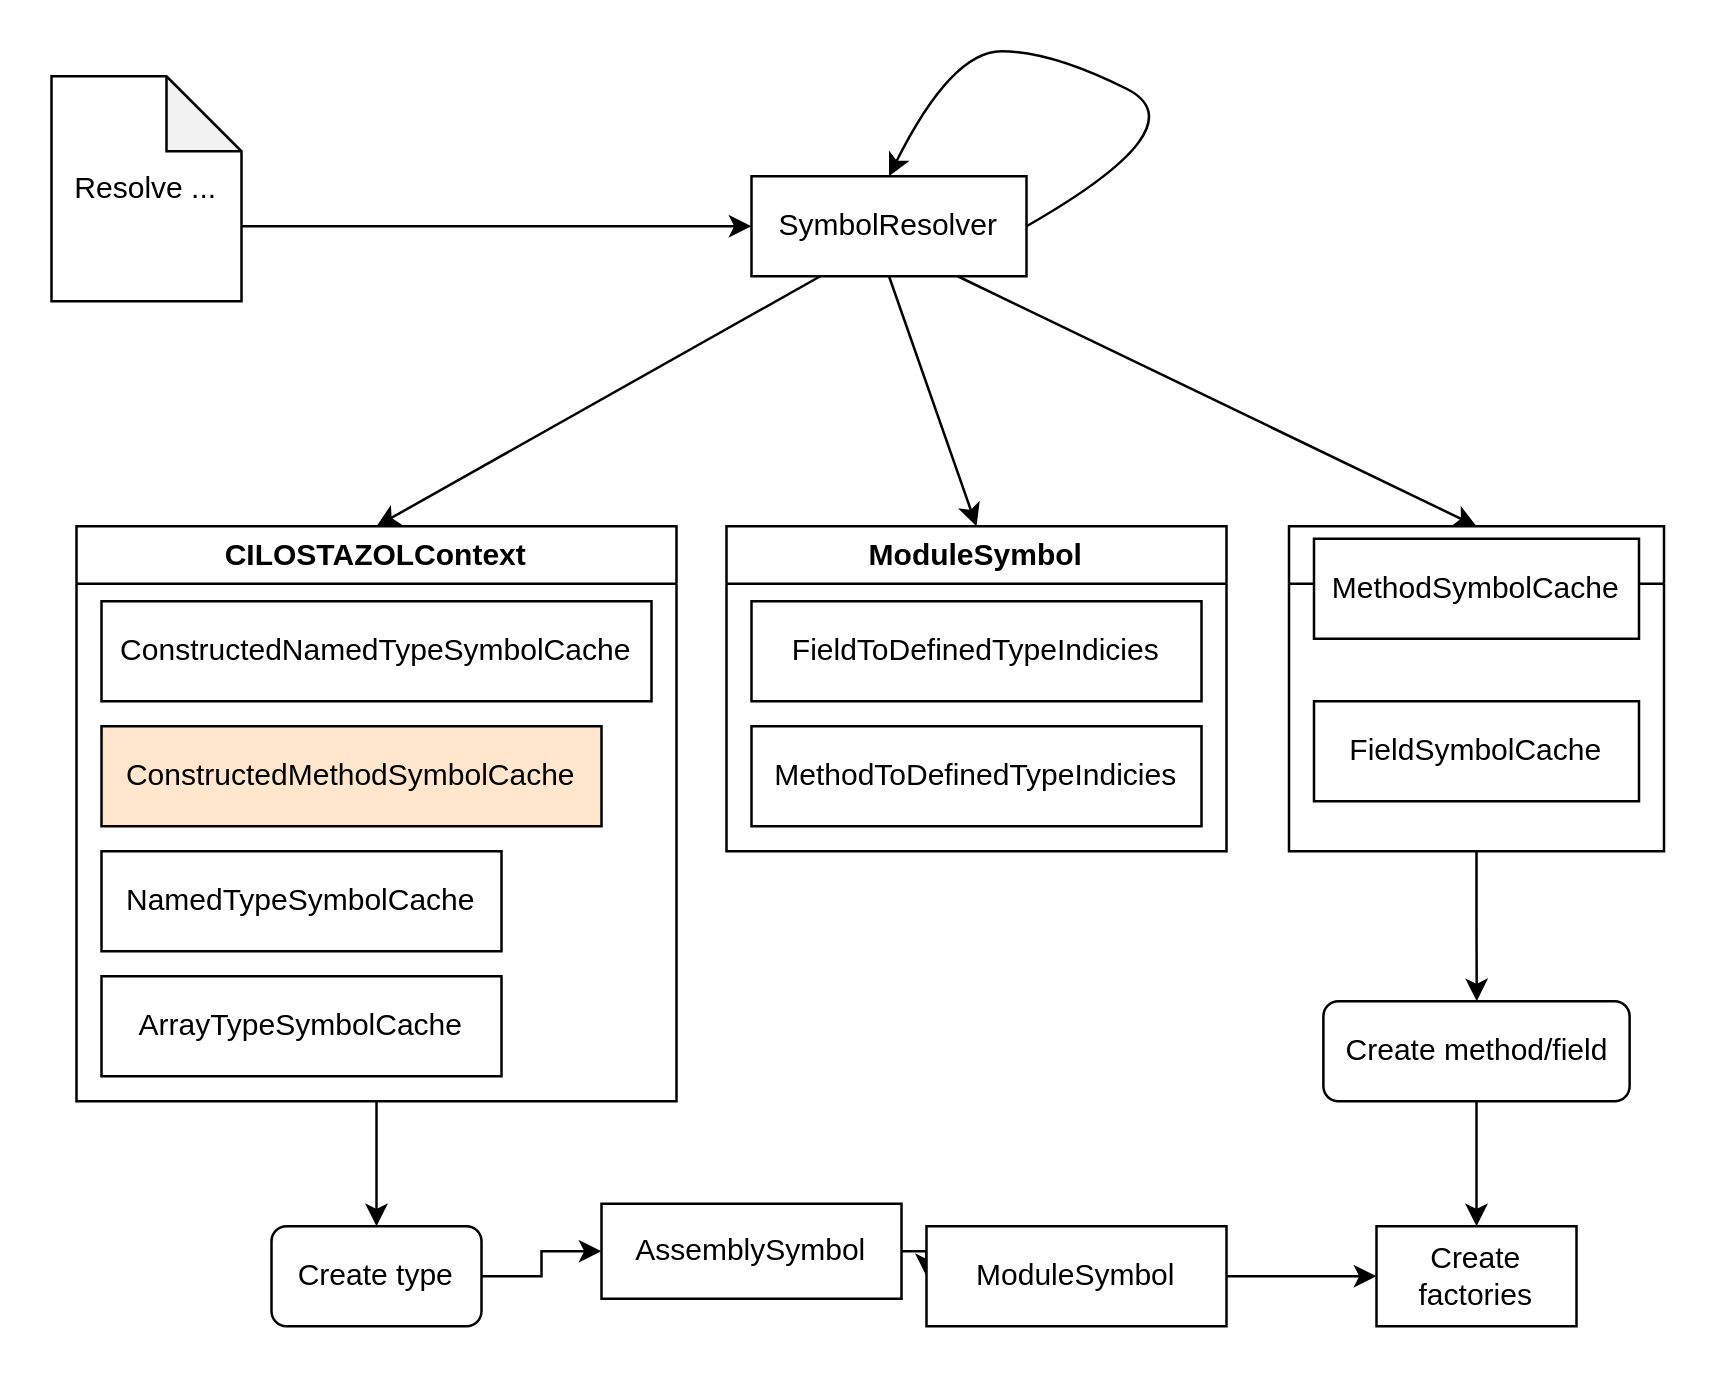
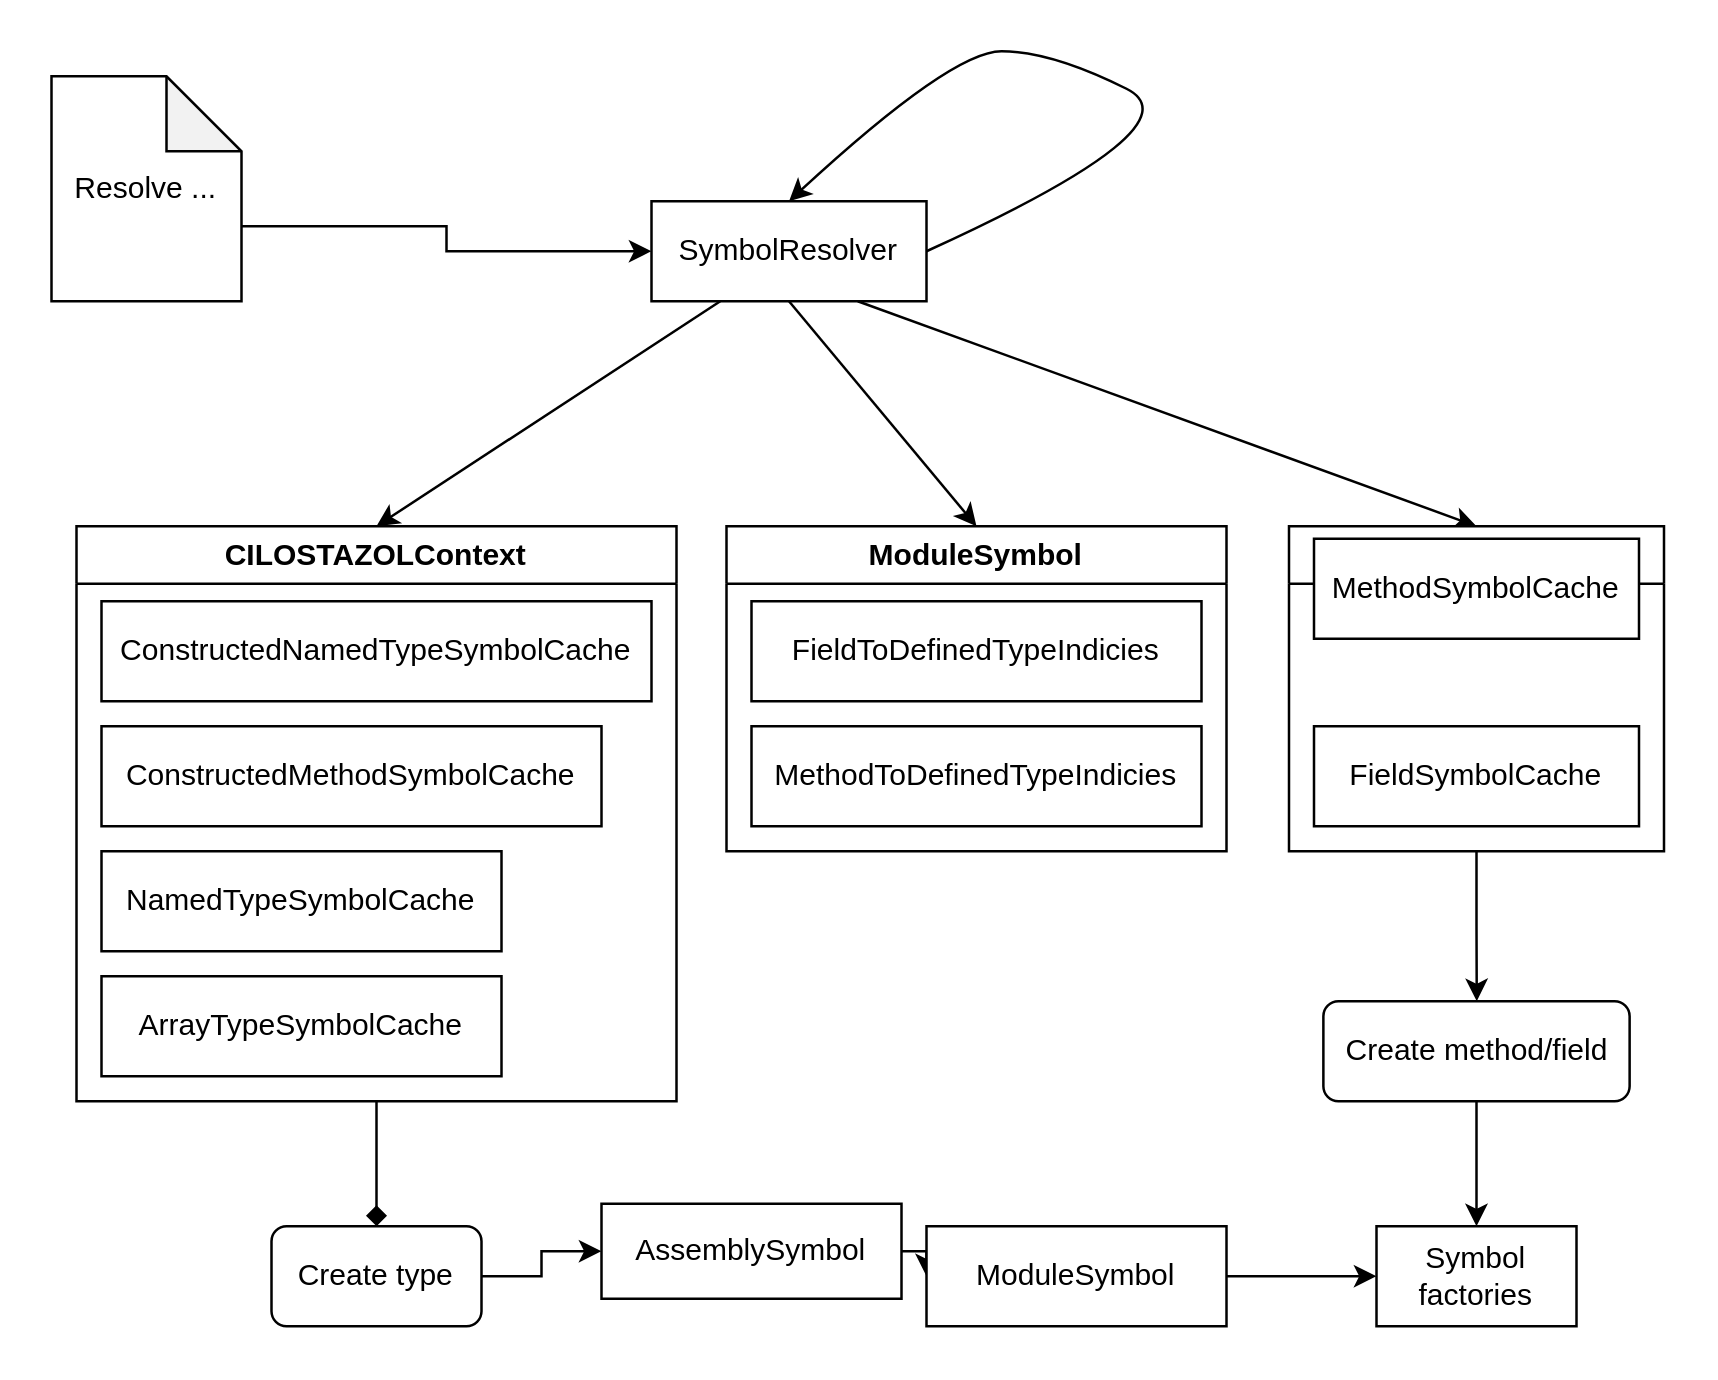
  <mxCell id="0" />
  <mxCell id="1" parent="0" />
  <mxCell id="2" style="rounded=0;orthogonalLoop=1;jettySize=auto;html=1;exitX=0.25;exitY=1;exitDx=0;exitDy=0;entryX=0.5;entryY=0;entryDx=0;entryDy=0;" edge="1" parent="1" source="5" target="17"><mxGeometry relative="1" as="geometry" /></mxCell>
  <mxCell id="3" style="rounded=0;orthogonalLoop=1;jettySize=auto;html=1;exitX=0.75;exitY=1;exitDx=0;exitDy=0;entryX=0.5;entryY=0;entryDx=0;entryDy=0;" edge="1" parent="1" source="5" target="6"><mxGeometry relative="1" as="geometry" /></mxCell>
  <mxCell id="4" style="rounded=0;orthogonalLoop=1;jettySize=auto;html=1;exitX=0.5;exitY=1;exitDx=0;exitDy=0;entryX=0.5;entryY=0;entryDx=0;entryDy=0;" edge="1" parent="1" source="5" target="9"><mxGeometry relative="1" as="geometry" /></mxCell>
- <mxCell id="5" value="SymbolResolver" style="rounded=0;whiteSpace=wrap;html=1;" vertex="1" parent="1"><mxGeometry x="300" y="70" width="110" height="40" as="geometry" /></mxCell>
+ <mxCell id="5" value="SymbolResolver" style="rounded=0;whiteSpace=wrap;html=1;" vertex="1" parent="1"><mxGeometry x="260" y="80" width="110" height="40" as="geometry" /></mxCell>
  <mxCell id="6" value="NamedTypeSymbol" style="swimlane;whiteSpace=wrap;html=1;" vertex="1" parent="1"><mxGeometry x="515" y="210" width="150" height="130" as="geometry" /></mxCell>
  <mxCell id="7" value="MethodSymbolCache" style="rounded=0;whiteSpace=wrap;html=1;" vertex="1" parent="6"><mxGeometry x="10" y="5" width="130" height="40" as="geometry" /></mxCell>
- <mxCell id="8" value="FieldSymbolCache" style="rounded=0;whiteSpace=wrap;html=1;" vertex="1" parent="6"><mxGeometry x="10" y="70" width="130" height="40" as="geometry" /></mxCell>
+ <mxCell id="8" value="FieldSymbolCache" style="rounded=0;whiteSpace=wrap;html=1;" vertex="1" parent="6"><mxGeometry x="10" y="80" width="130" height="40" as="geometry" /></mxCell>
  <mxCell id="9" value="ModuleSymbol" style="swimlane;whiteSpace=wrap;html=1;" vertex="1" parent="1"><mxGeometry x="290" y="210" width="200" height="130" as="geometry" /></mxCell>
  <mxCell id="10" value="FieldToDefinedTypeIndicies" style="rounded=0;whiteSpace=wrap;html=1;" vertex="1" parent="9"><mxGeometry x="10" y="30" width="180" height="40" as="geometry" /></mxCell>
  <mxCell id="11" value="MethodToDefinedTypeIndicies" style="rounded=0;whiteSpace=wrap;html=1;" vertex="1" parent="9"><mxGeometry x="10" y="80" width="180" height="40" as="geometry" /></mxCell>
  <mxCell id="12" style="edgeStyle=orthogonalEdgeStyle;rounded=0;orthogonalLoop=1;jettySize=auto;html=1;exitX=1;exitY=0.5;exitDx=0;exitDy=0;entryX=0;entryY=0.5;entryDx=0;entryDy=0;" edge="1" parent="1" source="13" target="28"><mxGeometry relative="1" as="geometry" /></mxCell>
  <mxCell id="13" value="Create type" style="rounded=1;whiteSpace=wrap;html=1;" vertex="1" parent="1"><mxGeometry x="108" y="490" width="84" height="40" as="geometry" /></mxCell>
  <mxCell id="14" style="edgeStyle=orthogonalEdgeStyle;rounded=0;orthogonalLoop=1;jettySize=auto;html=1;exitX=0.5;exitY=1;exitDx=0;exitDy=0;entryX=0.5;entryY=0;entryDx=0;entryDy=0;" edge="1" parent="1" source="15" target="25"><mxGeometry relative="1" as="geometry" /></mxCell>
  <mxCell id="15" value="Create method/field" style="rounded=1;whiteSpace=wrap;html=1;" vertex="1" parent="1"><mxGeometry x="528.75" y="400" width="122.5" height="40" as="geometry" /></mxCell>
- <mxCell id="16" style="edgeStyle=orthogonalEdgeStyle;rounded=0;orthogonalLoop=1;jettySize=auto;html=1;exitX=0.5;exitY=1;exitDx=0;exitDy=0;entryX=0.5;entryY=0;entryDx=0;entryDy=0;" edge="1" parent="1" source="17" target="13"><mxGeometry relative="1" as="geometry" /></mxCell>
+ <mxCell id="16" style="edgeStyle=orthogonalEdgeStyle;rounded=0;orthogonalLoop=1;jettySize=auto;html=1;exitX=0.5;exitY=1;exitDx=0;exitDy=0;entryX=0.5;entryY=0;entryDx=0;entryDy=0;endArrow=diamond;" edge="1" parent="1" source="17" target="13"><mxGeometry relative="1" as="geometry" /></mxCell>
  <mxCell id="17" value="CILOSTAZOLContext" style="swimlane;whiteSpace=wrap;html=1;" vertex="1" parent="1"><mxGeometry x="30" y="210" width="240" height="230" as="geometry" /></mxCell>
  <mxCell id="18" value="ConstructedNamedTypeSymbolCache" style="rounded=0;whiteSpace=wrap;html=1;" vertex="1" parent="17"><mxGeometry x="10" y="30" width="220" height="40" as="geometry" /></mxCell>
- <mxCell id="19" value="ConstructedMethodSymbolCache" style="rounded=0;whiteSpace=wrap;html=1;fillColor=#ffe6cc;" vertex="1" parent="17"><mxGeometry x="10" y="80" width="200" height="40" as="geometry" /></mxCell>
+ <mxCell id="19" value="ConstructedMethodSymbolCache" style="rounded=0;whiteSpace=wrap;html=1;" vertex="1" parent="17"><mxGeometry x="10" y="80" width="200" height="40" as="geometry" /></mxCell>
  <mxCell id="20" value="NamedTypeSymbolCache" style="rounded=0;whiteSpace=wrap;html=1;" vertex="1" parent="17"><mxGeometry x="10" y="130" width="160" height="40" as="geometry" /></mxCell>
  <mxCell id="21" value="ArrayTypeSymbolCache" style="rounded=0;whiteSpace=wrap;html=1;" vertex="1" parent="17"><mxGeometry x="10" y="180" width="160" height="40" as="geometry" /></mxCell>
  <mxCell id="22" style="edgeStyle=orthogonalEdgeStyle;rounded=0;orthogonalLoop=1;jettySize=auto;html=1;exitX=0;exitY=0;exitDx=76;exitDy=60;exitPerimeter=0;entryX=0;entryY=0.5;entryDx=0;entryDy=0;" edge="1" parent="1" source="23" target="5"><mxGeometry relative="1" as="geometry" /></mxCell>
  <mxCell id="23" value="Resolve ..." style="shape=note;whiteSpace=wrap;html=1;backgroundOutline=1;darkOpacity=0.05;" vertex="1" parent="1"><mxGeometry x="20" y="30" width="76" height="90" as="geometry" /></mxCell>
  <mxCell id="24" value="" style="curved=1;endArrow=classic;html=1;rounded=0;exitX=1;exitY=0.5;exitDx=0;exitDy=0;entryX=0.5;entryY=0;entryDx=0;entryDy=0;" edge="1" parent="1" source="5" target="5"><mxGeometry width="50" height="50" relative="1" as="geometry"><mxPoint x="480" y="120" as="sourcePoint" /><mxPoint x="620" y="110" as="targetPoint" /><Array as="points"><mxPoint x="480" y="50" /><mxPoint x="420" y="20" /><mxPoint x="380" y="20" /></Array></mxGeometry></mxCell>
- <mxCell id="25" value="Create factories" style="rounded=0;whiteSpace=wrap;html=1;" vertex="1" parent="1"><mxGeometry x="550" y="490" width="80" height="40" as="geometry" /></mxCell>
+ <mxCell id="25" value="Symbol factories" style="rounded=0;whiteSpace=wrap;html=1;" vertex="1" parent="1"><mxGeometry x="550" y="490" width="80" height="40" as="geometry" /></mxCell>
  <mxCell id="26" value="" style="edgeStyle=orthogonalEdgeStyle;rounded=0;orthogonalLoop=1;jettySize=auto;html=1;exitX=0.5;exitY=1;exitDx=0;exitDy=0;" edge="1" parent="1" source="6" target="15"><mxGeometry relative="1" as="geometry" /></mxCell>
  <mxCell id="27" style="edgeStyle=orthogonalEdgeStyle;rounded=0;orthogonalLoop=1;jettySize=auto;html=1;exitX=1;exitY=0.5;exitDx=0;exitDy=0;entryX=0;entryY=0.5;entryDx=0;entryDy=0;" edge="1" parent="1" source="28" target="30"><mxGeometry relative="1" as="geometry" /></mxCell>
  <mxCell id="28" value="AssemblySymbol" style="rounded=0;whiteSpace=wrap;html=1;" vertex="1" parent="1"><mxGeometry x="240" y="481" width="120" height="38" as="geometry" /></mxCell>
  <mxCell id="29" style="edgeStyle=orthogonalEdgeStyle;rounded=0;orthogonalLoop=1;jettySize=auto;html=1;exitX=1;exitY=0.5;exitDx=0;exitDy=0;entryX=0;entryY=0.5;entryDx=0;entryDy=0;" edge="1" parent="1" source="30" target="25"><mxGeometry relative="1" as="geometry" /></mxCell>
  <mxCell id="30" value="ModuleSymbol" style="rounded=0;whiteSpace=wrap;html=1;" vertex="1" parent="1"><mxGeometry x="370" y="490" width="120" height="40" as="geometry" /></mxCell>
